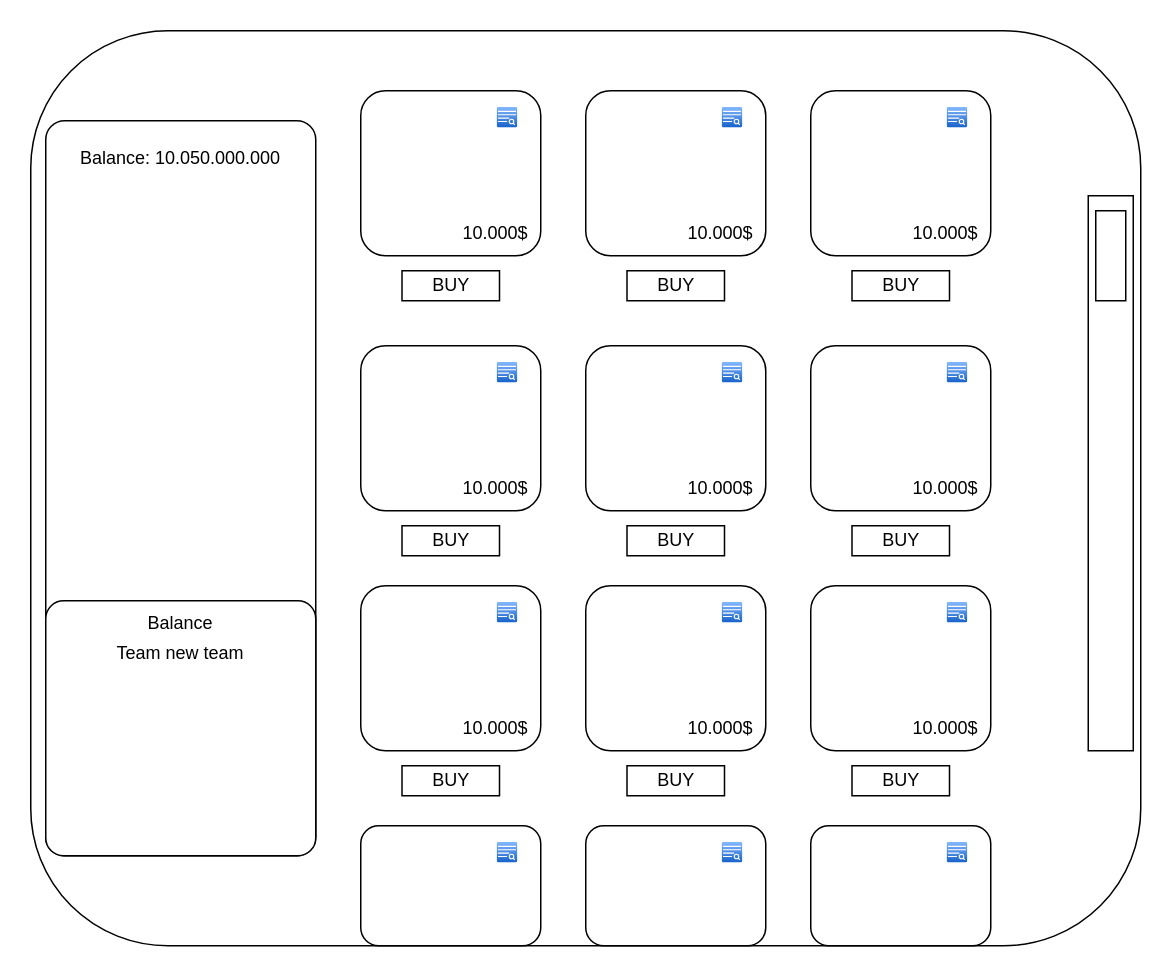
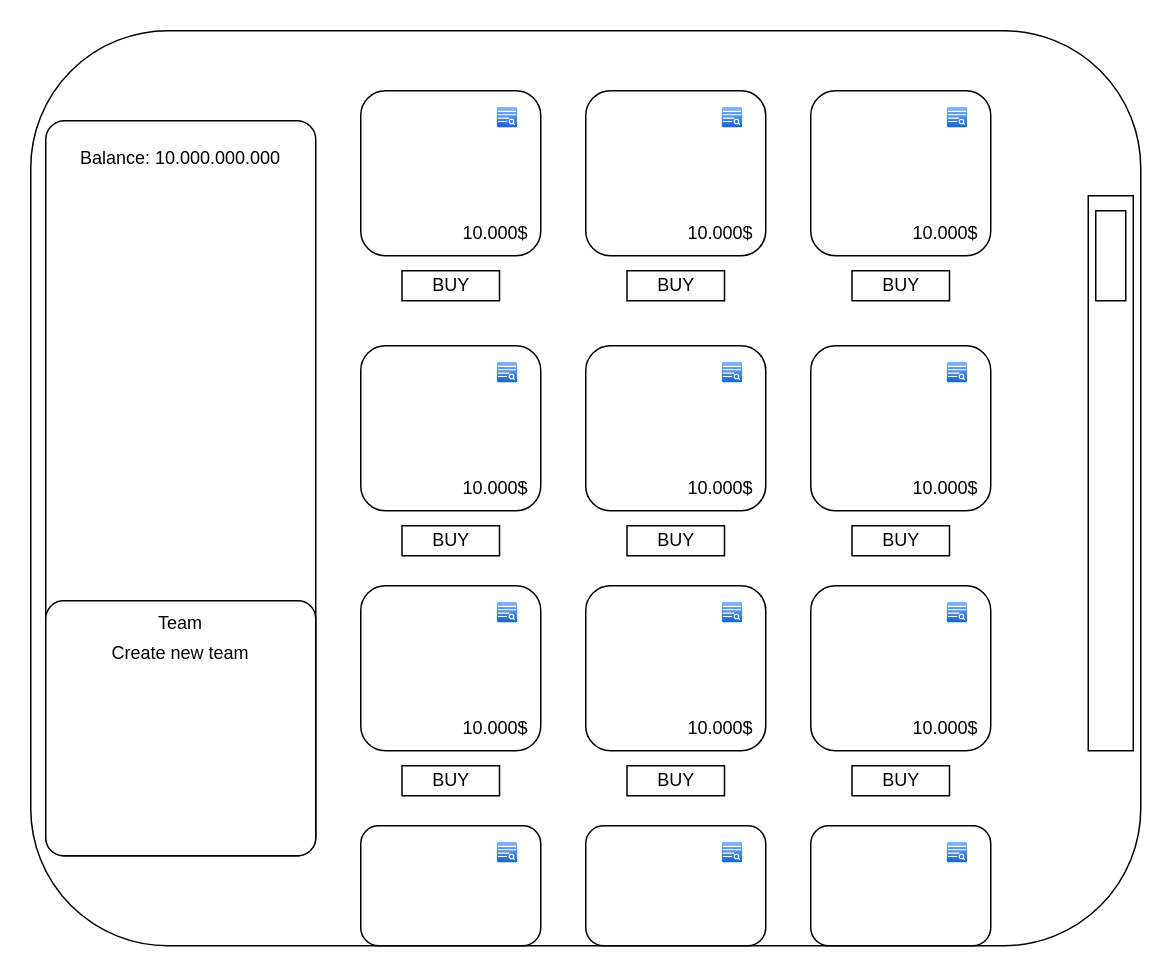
  <mxCell id="0" />
  <mxCell id="1" parent="0" />
  <mxCell id="2" value="" style="rounded=1;whiteSpace=wrap;html=1;" parent="1" vertex="1"><mxGeometry x="20" y="20" width="740" height="610" as="geometry" /></mxCell>
  <mxCell id="3" value="" style="rounded=1;whiteSpace=wrap;html=1;" parent="1" vertex="1"><mxGeometry x="240" y="550" width="120" height="80" as="geometry" /></mxCell>
  <mxCell id="4" value="" style="rounded=1;whiteSpace=wrap;html=1;arcSize=7;" parent="1" vertex="1"><mxGeometry x="30" y="80" width="180" height="490" as="geometry" /></mxCell>
  <mxCell id="5" value="" style="rounded=1;whiteSpace=wrap;html=1;" parent="1" vertex="1"><mxGeometry x="240" y="60" width="120" height="110" as="geometry" /></mxCell>
  <mxCell id="6" value="" style="rounded=1;whiteSpace=wrap;html=1;" parent="1" vertex="1"><mxGeometry x="390" y="60" width="120" height="110" as="geometry" /></mxCell>
  <mxCell id="7" value="" style="rounded=1;whiteSpace=wrap;html=1;" parent="1" vertex="1"><mxGeometry x="540" y="60" width="120" height="110" as="geometry" /></mxCell>
  <mxCell id="8" value="" style="rounded=1;whiteSpace=wrap;html=1;" parent="1" vertex="1"><mxGeometry x="240" y="230" width="120" height="110" as="geometry" /></mxCell>
  <mxCell id="9" value="" style="rounded=1;whiteSpace=wrap;html=1;" parent="1" vertex="1"><mxGeometry x="390" y="230" width="120" height="110" as="geometry" /></mxCell>
  <mxCell id="10" value="" style="rounded=1;whiteSpace=wrap;html=1;" parent="1" vertex="1"><mxGeometry x="540" y="230" width="120" height="110" as="geometry" /></mxCell>
  <mxCell id="11" value="" style="rounded=1;whiteSpace=wrap;html=1;" parent="1" vertex="1"><mxGeometry x="240" y="390" width="120" height="110" as="geometry" /></mxCell>
  <mxCell id="12" value="" style="rounded=1;whiteSpace=wrap;html=1;" parent="1" vertex="1"><mxGeometry x="390" y="390" width="120" height="110" as="geometry" /></mxCell>
  <mxCell id="13" value="" style="rounded=1;whiteSpace=wrap;html=1;" parent="1" vertex="1"><mxGeometry x="540" y="390" width="120" height="110" as="geometry" /></mxCell>
  <mxCell id="14" value="" style="rounded=1;whiteSpace=wrap;html=1;" parent="1" vertex="1"><mxGeometry x="390" y="550" width="120" height="80" as="geometry" /></mxCell>
  <mxCell id="15" value="" style="rounded=1;whiteSpace=wrap;html=1;" parent="1" vertex="1"><mxGeometry x="540" y="550" width="120" height="80" as="geometry" /></mxCell>
  <mxCell id="16" value="" style="rounded=0;whiteSpace=wrap;html=1;" parent="1" vertex="1"><mxGeometry x="725" y="130" width="30" height="370" as="geometry" /></mxCell>
  <mxCell id="17" value="" style="rounded=0;whiteSpace=wrap;html=1;" parent="1" vertex="1"><mxGeometry x="730" y="140" width="20" height="60" as="geometry" /></mxCell>
  <mxCell id="18" value="" style="verticalLabelPosition=bottom;verticalAlign=top;html=1;shadow=0;dashed=0;strokeWidth=1;shape=mxgraph.ios.iSortFindIcon;fillColor=#8BbEff;fillColor2=#135Ec8;strokeColor=#ffffff;sketch=0;" parent="1" vertex="1"><mxGeometry x="330" y="70" width="15" height="15" as="geometry" /></mxCell>
  <mxCell id="19" value="" style="verticalLabelPosition=bottom;verticalAlign=top;html=1;shadow=0;dashed=0;strokeWidth=1;shape=mxgraph.ios.iSortFindIcon;fillColor=#8BbEff;fillColor2=#135Ec8;strokeColor=#ffffff;sketch=0;" parent="1" vertex="1"><mxGeometry x="480" y="70" width="15" height="15" as="geometry" /></mxCell>
  <mxCell id="20" value="" style="verticalLabelPosition=bottom;verticalAlign=top;html=1;shadow=0;dashed=0;strokeWidth=1;shape=mxgraph.ios.iSortFindIcon;fillColor=#8BbEff;fillColor2=#135Ec8;strokeColor=#ffffff;sketch=0;" parent="1" vertex="1"><mxGeometry x="630" y="70" width="15" height="15" as="geometry" /></mxCell>
  <mxCell id="21" value="" style="verticalLabelPosition=bottom;verticalAlign=top;html=1;shadow=0;dashed=0;strokeWidth=1;shape=mxgraph.ios.iSortFindIcon;fillColor=#8BbEff;fillColor2=#135Ec8;strokeColor=#ffffff;sketch=0;" parent="1" vertex="1"><mxGeometry x="330" y="240" width="15" height="15" as="geometry" /></mxCell>
  <mxCell id="22" value="" style="verticalLabelPosition=bottom;verticalAlign=top;html=1;shadow=0;dashed=0;strokeWidth=1;shape=mxgraph.ios.iSortFindIcon;fillColor=#8BbEff;fillColor2=#135Ec8;strokeColor=#ffffff;sketch=0;" parent="1" vertex="1"><mxGeometry x="480" y="240" width="15" height="15" as="geometry" /></mxCell>
  <mxCell id="23" value="" style="verticalLabelPosition=bottom;verticalAlign=top;html=1;shadow=0;dashed=0;strokeWidth=1;shape=mxgraph.ios.iSortFindIcon;fillColor=#8BbEff;fillColor2=#135Ec8;strokeColor=#ffffff;sketch=0;" parent="1" vertex="1"><mxGeometry x="630" y="240" width="15" height="15" as="geometry" /></mxCell>
  <mxCell id="24" value="" style="verticalLabelPosition=bottom;verticalAlign=top;html=1;shadow=0;dashed=0;strokeWidth=1;shape=mxgraph.ios.iSortFindIcon;fillColor=#8BbEff;fillColor2=#135Ec8;strokeColor=#ffffff;sketch=0;" parent="1" vertex="1"><mxGeometry x="330" y="400" width="15" height="15" as="geometry" /></mxCell>
  <mxCell id="25" value="" style="verticalLabelPosition=bottom;verticalAlign=top;html=1;shadow=0;dashed=0;strokeWidth=1;shape=mxgraph.ios.iSortFindIcon;fillColor=#8BbEff;fillColor2=#135Ec8;strokeColor=#ffffff;sketch=0;" parent="1" vertex="1"><mxGeometry x="480" y="400" width="15" height="15" as="geometry" /></mxCell>
  <mxCell id="26" value="" style="verticalLabelPosition=bottom;verticalAlign=top;html=1;shadow=0;dashed=0;strokeWidth=1;shape=mxgraph.ios.iSortFindIcon;fillColor=#8BbEff;fillColor2=#135Ec8;strokeColor=#ffffff;sketch=0;" parent="1" vertex="1"><mxGeometry x="630" y="400" width="15" height="15" as="geometry" /></mxCell>
  <mxCell id="27" value="" style="verticalLabelPosition=bottom;verticalAlign=top;html=1;shadow=0;dashed=0;strokeWidth=1;shape=mxgraph.ios.iSortFindIcon;fillColor=#8BbEff;fillColor2=#135Ec8;strokeColor=#ffffff;sketch=0;" parent="1" vertex="1"><mxGeometry x="330" y="560" width="15" height="15" as="geometry" /></mxCell>
  <mxCell id="28" value="" style="verticalLabelPosition=bottom;verticalAlign=top;html=1;shadow=0;dashed=0;strokeWidth=1;shape=mxgraph.ios.iSortFindIcon;fillColor=#8BbEff;fillColor2=#135Ec8;strokeColor=#ffffff;sketch=0;" parent="1" vertex="1"><mxGeometry x="480" y="560" width="15" height="15" as="geometry" /></mxCell>
  <mxCell id="29" value="" style="verticalLabelPosition=bottom;verticalAlign=top;html=1;shadow=0;dashed=0;strokeWidth=1;shape=mxgraph.ios.iSortFindIcon;fillColor=#8BbEff;fillColor2=#135Ec8;strokeColor=#ffffff;sketch=0;" parent="1" vertex="1"><mxGeometry x="630" y="560" width="15" height="15" as="geometry" /></mxCell>
  <mxCell id="30" value="10.000$" style="text;html=1;strokeColor=none;fillColor=none;align=center;verticalAlign=middle;whiteSpace=wrap;rounded=0;" parent="1" vertex="1"><mxGeometry x="300" y="140" width="60" height="30" as="geometry" /></mxCell>
  <mxCell id="31" value="10.000$" style="text;html=1;strokeColor=none;fillColor=none;align=center;verticalAlign=middle;whiteSpace=wrap;rounded=0;" parent="1" vertex="1"><mxGeometry x="450" y="140" width="60" height="30" as="geometry" /></mxCell>
  <mxCell id="32" value="10.000$" style="text;html=1;strokeColor=none;fillColor=none;align=center;verticalAlign=middle;whiteSpace=wrap;rounded=0;" parent="1" vertex="1"><mxGeometry x="600" y="140" width="60" height="30" as="geometry" /></mxCell>
  <mxCell id="33" value="10.000$" style="text;html=1;strokeColor=none;fillColor=none;align=center;verticalAlign=middle;whiteSpace=wrap;rounded=0;" parent="1" vertex="1"><mxGeometry x="300" y="310" width="60" height="30" as="geometry" /></mxCell>
  <mxCell id="34" value="10.000$" style="text;html=1;strokeColor=none;fillColor=none;align=center;verticalAlign=middle;whiteSpace=wrap;rounded=0;" parent="1" vertex="1"><mxGeometry x="450" y="310" width="60" height="30" as="geometry" /></mxCell>
  <mxCell id="35" value="10.000$" style="text;html=1;strokeColor=none;fillColor=none;align=center;verticalAlign=middle;whiteSpace=wrap;rounded=0;" parent="1" vertex="1"><mxGeometry x="600" y="310" width="60" height="30" as="geometry" /></mxCell>
  <mxCell id="36" value="10.000$" style="text;html=1;strokeColor=none;fillColor=none;align=center;verticalAlign=middle;whiteSpace=wrap;rounded=0;" parent="1" vertex="1"><mxGeometry x="300" y="470" width="60" height="30" as="geometry" /></mxCell>
  <mxCell id="37" value="10.000$" style="text;html=1;strokeColor=none;fillColor=none;align=center;verticalAlign=middle;whiteSpace=wrap;rounded=0;" parent="1" vertex="1"><mxGeometry x="450" y="470" width="60" height="30" as="geometry" /></mxCell>
  <mxCell id="38" value="10.000$" style="text;html=1;strokeColor=none;fillColor=none;align=center;verticalAlign=middle;whiteSpace=wrap;rounded=0;" parent="1" vertex="1"><mxGeometry x="600" y="470" width="60" height="30" as="geometry" /></mxCell>
  <mxCell id="39" value="BUY" style="rounded=0;whiteSpace=wrap;html=1;" parent="1" vertex="1"><mxGeometry x="267.5" y="180" width="65" height="20" as="geometry" /></mxCell>
  <mxCell id="40" value="BUY" style="rounded=0;whiteSpace=wrap;html=1;" parent="1" vertex="1"><mxGeometry x="417.5" y="180" width="65" height="20" as="geometry" /></mxCell>
  <mxCell id="41" value="BUY" style="rounded=0;whiteSpace=wrap;html=1;" parent="1" vertex="1"><mxGeometry x="567.5" y="180" width="65" height="20" as="geometry" /></mxCell>
  <mxCell id="42" value="BUY" style="rounded=0;whiteSpace=wrap;html=1;" parent="1" vertex="1"><mxGeometry x="267.5" y="350" width="65" height="20" as="geometry" /></mxCell>
  <mxCell id="43" value="BUY" style="rounded=0;whiteSpace=wrap;html=1;" parent="1" vertex="1"><mxGeometry x="417.5" y="350" width="65" height="20" as="geometry" /></mxCell>
  <mxCell id="44" value="BUY" style="rounded=0;whiteSpace=wrap;html=1;" parent="1" vertex="1"><mxGeometry x="567.5" y="350" width="65" height="20" as="geometry" /></mxCell>
  <mxCell id="45" value="BUY" style="rounded=0;whiteSpace=wrap;html=1;" parent="1" vertex="1"><mxGeometry x="267.5" y="510" width="65" height="20" as="geometry" /></mxCell>
  <mxCell id="46" value="BUY" style="rounded=0;whiteSpace=wrap;html=1;" parent="1" vertex="1"><mxGeometry x="417.5" y="510" width="65" height="20" as="geometry" /></mxCell>
  <mxCell id="47" value="BUY" style="rounded=0;whiteSpace=wrap;html=1;" parent="1" vertex="1"><mxGeometry x="567.5" y="510" width="65" height="20" as="geometry" /></mxCell>
  <mxCell id="48" value="" style="rounded=1;whiteSpace=wrap;html=1;arcSize=7;" parent="1" vertex="1"><mxGeometry x="30" y="400" width="180" height="170" as="geometry" /></mxCell>
- <mxCell id="49" value="Balance" style="text;html=1;strokeColor=none;fillColor=none;align=center;verticalAlign=middle;whiteSpace=wrap;rounded=0;" parent="1" vertex="1"><mxGeometry x="75" y="400" width="90" height="30" as="geometry" /></mxCell>
- <mxCell id="50" value="Team new team" style="text;html=1;strokeColor=none;fillColor=none;align=center;verticalAlign=middle;whiteSpace=wrap;rounded=0;" parent="1" vertex="1"><mxGeometry x="65" y="420" width="110" height="30" as="geometry" /></mxCell>
- <mxCell id="51" value="Balance: 10.050.000.000" style="text;html=1;strokeColor=none;fillColor=none;align=center;verticalAlign=middle;whiteSpace=wrap;rounded=0;" parent="1" vertex="1"><mxGeometry x="40" y="90" width="160" height="30" as="geometry" /></mxCell>
+ <mxCell id="49" value="Team" style="text;html=1;strokeColor=none;fillColor=none;align=center;verticalAlign=middle;whiteSpace=wrap;rounded=0;" parent="1" vertex="1"><mxGeometry x="75" y="400" width="90" height="30" as="geometry" /></mxCell>
+ <mxCell id="50" value="Create new team" style="text;html=1;strokeColor=none;fillColor=none;align=center;verticalAlign=middle;whiteSpace=wrap;rounded=0;" parent="1" vertex="1"><mxGeometry x="65" y="420" width="110" height="30" as="geometry" /></mxCell>
+ <mxCell id="51" value="Balance: 10.000.000.000" style="text;html=1;strokeColor=none;fillColor=none;align=center;verticalAlign=middle;whiteSpace=wrap;rounded=0;" parent="1" vertex="1"><mxGeometry x="40" y="90" width="160" height="30" as="geometry" /></mxCell>
